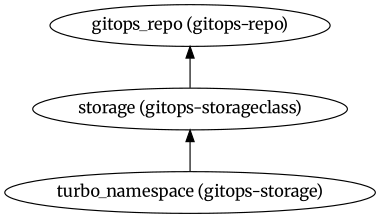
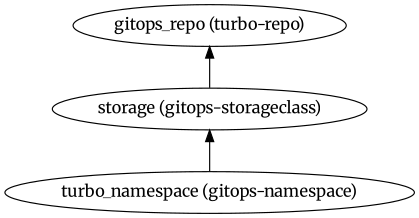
  digraph {
    fontname=Merriweather
    rankdir=BT
    node [fontname=Merriweather]
    edge [fontname=Merriweather]
-   "turbo_namespace (gitops-namespace)" [label="turbo_namespace (gitops-storage)"]
+   "turbo_namespace (gitops-namespace)"
    "storage (gitops-storageclass)"
-   "gitops_repo (gitops-repo)"
+   "gitops_repo (gitops-repo)" [label="gitops_repo (turbo-repo)"]
    "turbo_namespace (gitops-namespace)" -> "storage (gitops-storageclass)"
    "storage (gitops-storageclass)" -> "gitops_repo (gitops-repo)"
  }
